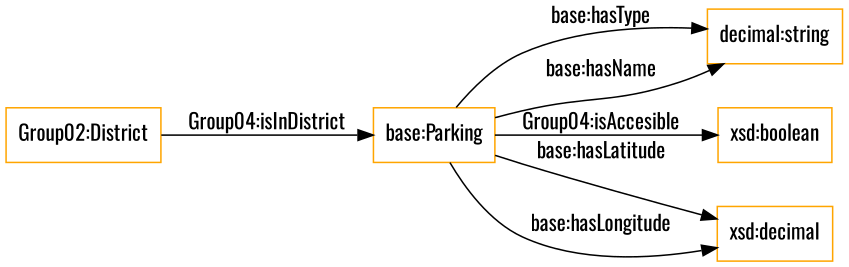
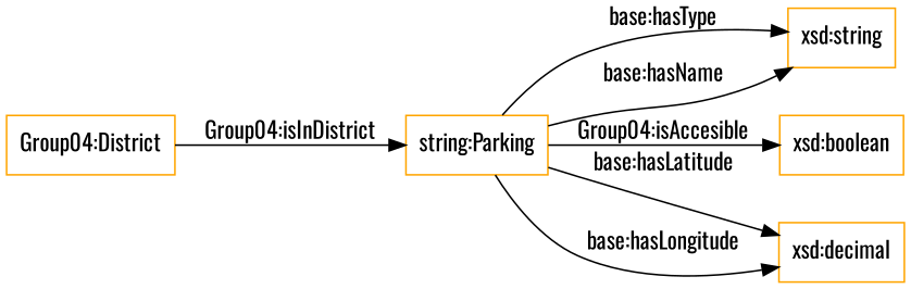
  digraph {
    fontname=Oswald
    rankdir=LR
    node [color=orange fontname=Oswald shape=rectangle]
    edge [fontname=Oswald]
-   "base:Parking"
-   "xsd:string" [label="decimal:string"]
+   "base:Parking" [label="string:Parking"]
+   "xsd:string"
    "xsd:boolean"
    "xsd:decimal"
-   "Group04:District" [label="Group02:District"]
+   "Group04:District"
    "base:Parking" -> "xsd:string" [label="base:hasType"]
    "base:Parking" -> "xsd:string" [label="base:hasName"]
    "base:Parking" -> "xsd:boolean" [label="Group04:isAccesible"]
    "base:Parking" -> "xsd:decimal" [label="base:hasLatitude"]
    "base:Parking" -> "xsd:decimal" [label="base:hasLongitude"]
    "Group04:District" -> "base:Parking" [label="Group04:isInDistrict"]
  }
